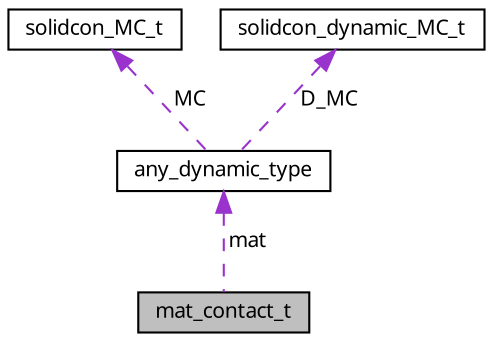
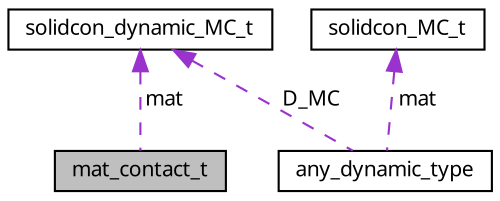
  digraph {
    fontname="Noto Sans"
    node [color=black fillcolor=white fontname="Noto Sans" fontsize=10 shape=record style=filled]
    edge [color=darkorchid3 dir=back fontname="Noto Sans" fontsize=10 labelfontname=Helvetica labelfontsize=10 style=dashed]
    n1 [fillcolor=grey75 fontcolor=black height=0.2 label=mat_contact_t width=0.4]
    n2 [height=0.2 label=any_dynamic_type width=0.4]
    n3 [height=0.2 label=solidcon_MC_t width=0.4]
    n4 [height=0.2 label=solidcon_dynamic_MC_t width=0.4]
-   n2 -> n1 [label=" mat"]
-   n3 -> n2 [label=" MC"]
+   n4 -> n1 [label=" mat"]
+   n3 -> n2 [label=" mat"]
    n4 -> n2 [label=" D_MC"]
  }
